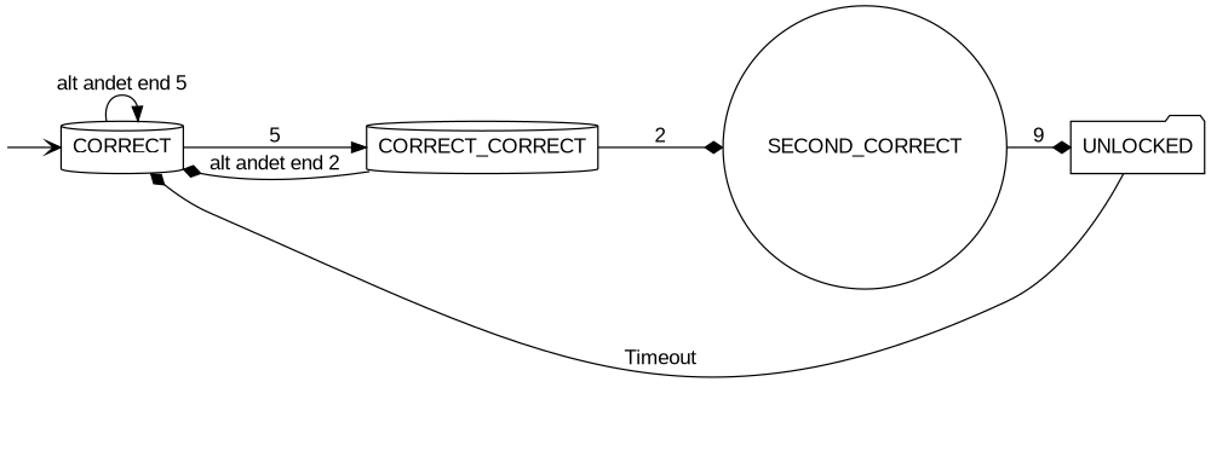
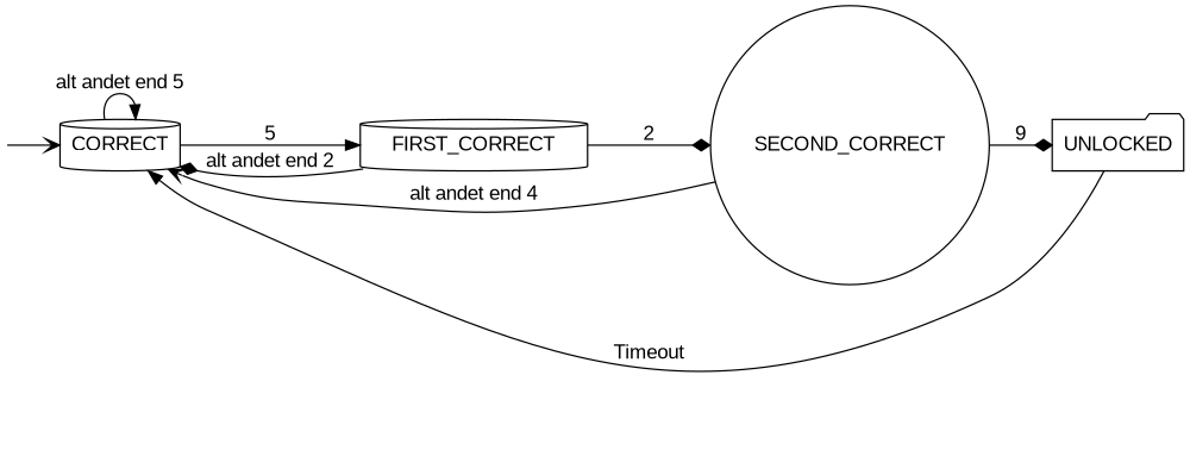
  digraph {
    fontname="Liberation Sans"
    rankdir=LR
    node [fontname="Liberation Sans" shape=cylinder]
    edge [arrowhead=normal fontname="Liberation Sans"]
    "" [height=0 margin=0 shape=none width=0]
    n2 [label=CORRECT]
-   FIRST_CORRECT [label=CORRECT_CORRECT]
+   FIRST_CORRECT
    SECOND_CORRECT [shape=circle]
    UNLOCKED [shape=folder]
    "" -> n2 [arrowhead=vee]
    n2 -> n2 [label="alt andet end 5"]
    n2 -> FIRST_CORRECT [label=5 weight=100]
    FIRST_CORRECT -> n2 [arrowhead=diamond label="alt andet end 2"]
    FIRST_CORRECT -> SECOND_CORRECT [arrowhead=diamond label=2 weight=100]
+   SECOND_CORRECT -> n2 [arrowhead=vee label="alt andet end 4"]
    SECOND_CORRECT -> UNLOCKED [arrowhead=diamond label=9 weight=100]
-   UNLOCKED -> n2 [arrowhead=diamond label=Timeout]
+   UNLOCKED -> n2 [label=Timeout]
  }
